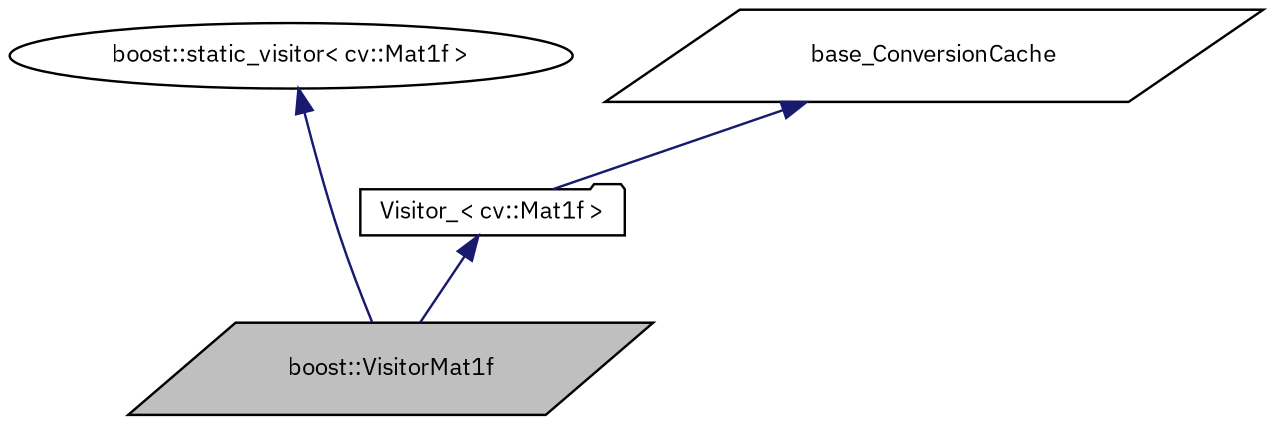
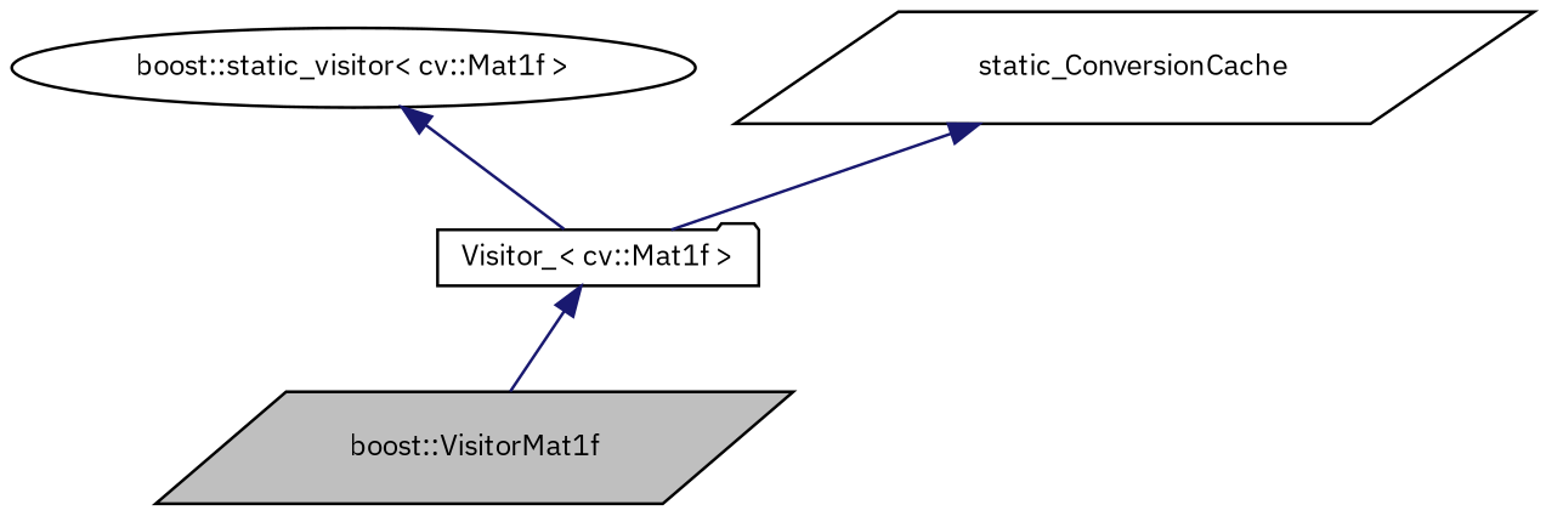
  digraph {
    fontname="IBM Plex Sans"
    node [color=black fillcolor=white fontname="IBM Plex Sans" fontsize=10 shape=parallelogram style=filled]
    edge [color=midnightblue dir=back fontname="IBM Plex Sans" fontsize=10 labelfontname=Helvetica labelfontsize=10 style=solid]
    n1 [fillcolor=grey75 fontcolor=black height=0.2 label="boost::VisitorMat1f" width=0.4]
    n2 [height=0.2 label="Visitor_\< cv::Mat1f \>" shape=folder width=0.4]
    n3 [height=0.2 label="boost::static_visitor\< cv::Mat1f \>" shape=ellipse width=0.4]
-   n4 [height=0.2 label=base_ConversionCache width=0.4]
+   n4 [height=0.2 label=static_ConversionCache width=0.4]
    n2 -> n1
-   n3 -> n1
+   n3 -> n2
    n4 -> n2
  }
